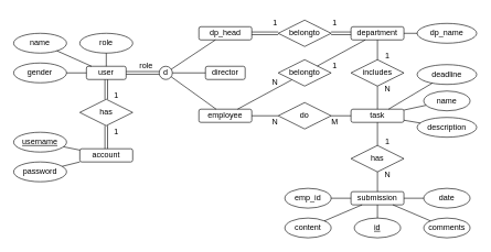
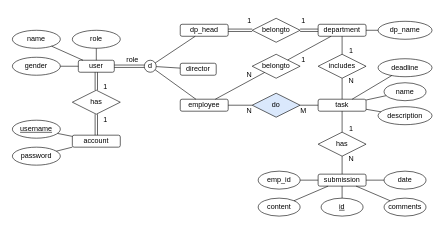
  <mxCell id="0" />
  <mxCell id="1" parent="0" />
  <mxCell id="2" value="user" style="rounded=1;whiteSpace=wrap;html=1;" parent="1" vertex="1"><mxGeometry x="130" y="100" width="60" height="20" as="geometry" /></mxCell>
- <mxCell id="3" value="director" style="rounded=1;whiteSpace=wrap;html=1;" parent="1" vertex="1"><mxGeometry x="310" y="100" width="60" height="20" as="geometry" /></mxCell>
+ <mxCell id="3" value="director" style="rounded=1;whiteSpace=wrap;html=1;" parent="1" vertex="1"><mxGeometry x="300" y="105" width="60" height="20" as="geometry" /></mxCell>
  <mxCell id="4" value="dp_head" style="rounded=1;whiteSpace=wrap;html=1;" parent="1" vertex="1"><mxGeometry x="300" y="40" width="80" height="20" as="geometry" /></mxCell>
  <mxCell id="5" value="employee" style="rounded=1;whiteSpace=wrap;html=1;" parent="1" vertex="1"><mxGeometry x="300" y="165" width="80" height="20" as="geometry" /></mxCell>
  <mxCell id="6" value="d" style="ellipse;whiteSpace=wrap;html=1;" parent="1" vertex="1"><mxGeometry x="240" y="100" width="20" height="20" as="geometry" /></mxCell>
  <mxCell id="7" value="" style="endArrow=none;html=1;rounded=0;" parent="1" source="6" target="3" edge="1"><mxGeometry width="50" height="50" relative="1" as="geometry"><mxPoint x="300" y="210" as="sourcePoint" /><mxPoint x="350" y="160" as="targetPoint" /></mxGeometry></mxCell>
  <mxCell id="8" value="" style="endArrow=none;html=1;rounded=0;" parent="1" source="6" target="4" edge="1"><mxGeometry width="50" height="50" relative="1" as="geometry"><mxPoint x="269" y="116" as="sourcePoint" /><mxPoint x="360" y="70" as="targetPoint" /></mxGeometry></mxCell>
  <mxCell id="9" value="" style="endArrow=none;html=1;rounded=0;" parent="1" source="6" target="5" edge="1"><mxGeometry width="50" height="50" relative="1" as="geometry"><mxPoint x="269" y="49" as="sourcePoint" /><mxPoint x="364" y="85" as="targetPoint" /></mxGeometry></mxCell>
  <mxCell id="10" value="" style="endArrow=none;html=1;rounded=0;shape=link;" parent="1" source="6" target="2" edge="1"><mxGeometry width="50" height="50" relative="1" as="geometry"><mxPoint x="268" y="39" as="sourcePoint" /><mxPoint x="335" y="-5" as="targetPoint" /></mxGeometry></mxCell>
  <mxCell id="11" value="has" style="rhombus;whiteSpace=wrap;html=1;" parent="1" vertex="1"><mxGeometry x="120" y="150" width="80" height="40" as="geometry" /></mxCell>
  <mxCell id="12" value="" style="endArrow=none;html=1;rounded=0;shape=link;" parent="1" source="11" target="2" edge="1"><mxGeometry width="50" height="50" relative="1" as="geometry"><mxPoint x="250" y="120" as="sourcePoint" /><mxPoint x="200" y="120" as="targetPoint" /></mxGeometry></mxCell>
  <mxCell id="13" value="account" style="rounded=1;whiteSpace=wrap;html=1;" parent="1" vertex="1"><mxGeometry x="120" y="225" width="80" height="20" as="geometry" /></mxCell>
  <mxCell id="14" value="" style="endArrow=none;html=1;rounded=0;shape=link;" parent="1" source="13" target="11" edge="1"><mxGeometry width="50" height="50" relative="1" as="geometry"><mxPoint x="210" y="180" as="sourcePoint" /><mxPoint x="250" y="180" as="targetPoint" /></mxGeometry></mxCell>
  <mxCell id="15" value="task" style="rounded=1;whiteSpace=wrap;html=1;" parent="1" vertex="1"><mxGeometry x="530" y="165" width="80" height="20" as="geometry" /></mxCell>
  <mxCell id="16" value="" style="endArrow=none;html=1;rounded=0;" parent="1" source="21" target="15" edge="1"><mxGeometry width="50" height="50" relative="1" as="geometry"><mxPoint x="580" y="110" as="sourcePoint" /><mxPoint x="560" y="90" as="targetPoint" /></mxGeometry></mxCell>
  <mxCell id="17" value="belongto" style="rhombus;whiteSpace=wrap;html=1;" parent="1" vertex="1"><mxGeometry x="420" y="30" width="80" height="40" as="geometry" /></mxCell>
  <mxCell id="18" value="" style="endArrow=none;html=1;rounded=0;shape=link;" parent="1" source="17" edge="1"><mxGeometry width="50" height="50" relative="1" as="geometry"><mxPoint x="420" y="115" as="sourcePoint" /><mxPoint x="380" y="50" as="targetPoint" /><Array as="points" /></mxGeometry></mxCell>
  <mxCell id="19" value="department" style="rounded=1;whiteSpace=wrap;html=1;" parent="1" vertex="1"><mxGeometry x="530" y="40" width="80" height="20" as="geometry" /></mxCell>
  <mxCell id="20" value="" style="endArrow=none;html=1;rounded=0;shape=link;" parent="1" source="19" target="17" edge="1"><mxGeometry width="50" height="50" relative="1" as="geometry"><mxPoint x="350" y="10" as="sourcePoint" /><mxPoint x="350" y="50" as="targetPoint" /></mxGeometry></mxCell>
  <mxCell id="21" value="includes" style="rhombus;whiteSpace=wrap;html=1;" parent="1" vertex="1"><mxGeometry x="530" y="90" width="80" height="40" as="geometry" /></mxCell>
  <mxCell id="22" value="" style="endArrow=none;html=1;rounded=0;" parent="1" source="19" target="21" edge="1"><mxGeometry width="50" height="50" relative="1" as="geometry"><mxPoint x="580" y="140" as="sourcePoint" /><mxPoint x="580" y="180" as="targetPoint" /></mxGeometry></mxCell>
  <mxCell id="23" value="1" style="text;html=1;align=center;verticalAlign=middle;resizable=0;points=[];autosize=1;strokeColor=none;fillColor=none;" parent="1" vertex="1"><mxGeometry x="160" y="185" width="30" height="30" as="geometry" /></mxCell>
  <mxCell id="24" value="1" style="text;html=1;align=center;verticalAlign=middle;resizable=0;points=[];autosize=1;strokeColor=none;fillColor=none;" parent="1" vertex="1"><mxGeometry x="160" y="130" width="30" height="30" as="geometry" /></mxCell>
  <mxCell id="25" value="1" style="text;html=1;align=center;verticalAlign=middle;resizable=0;points=[];autosize=1;strokeColor=none;fillColor=none;" parent="1" vertex="1"><mxGeometry x="400" y="20" width="30" height="30" as="geometry" /></mxCell>
  <mxCell id="26" value="1" style="text;html=1;align=center;verticalAlign=middle;resizable=0;points=[];autosize=1;strokeColor=none;fillColor=none;" parent="1" vertex="1"><mxGeometry x="490" y="20" width="30" height="30" as="geometry" /></mxCell>
  <mxCell id="27" value="1" style="text;html=1;align=center;verticalAlign=middle;resizable=0;points=[];autosize=1;strokeColor=none;fillColor=none;" parent="1" vertex="1"><mxGeometry x="570" y="70" width="30" height="30" as="geometry" /></mxCell>
  <mxCell id="28" value="N" style="text;html=1;align=center;verticalAlign=middle;resizable=0;points=[];autosize=1;strokeColor=none;fillColor=none;" parent="1" vertex="1"><mxGeometry x="570" y="120" width="30" height="30" as="geometry" /></mxCell>
  <mxCell id="29" value="&lt;u&gt;username&lt;/u&gt;" style="ellipse;whiteSpace=wrap;html=1;" parent="1" vertex="1"><mxGeometry x="20" y="200" width="80" height="30" as="geometry" /></mxCell>
  <mxCell id="30" value="password" style="ellipse;whiteSpace=wrap;html=1;" parent="1" vertex="1"><mxGeometry x="20" y="245" width="80" height="30" as="geometry" /></mxCell>
  <mxCell id="31" value="" style="endArrow=none;html=1;rounded=0;" parent="1" source="13" target="29" edge="1"><mxGeometry width="50" height="50" relative="1" as="geometry"><mxPoint x="400" y="185" as="sourcePoint" /><mxPoint x="450" y="135" as="targetPoint" /></mxGeometry></mxCell>
  <mxCell id="32" value="" style="endArrow=none;html=1;rounded=0;" parent="1" source="13" target="30" edge="1"><mxGeometry width="50" height="50" relative="1" as="geometry"><mxPoint x="157" y="235" as="sourcePoint" /><mxPoint x="108" y="198" as="targetPoint" /></mxGeometry></mxCell>
  <mxCell id="33" value="name" style="ellipse;whiteSpace=wrap;html=1;" parent="1" vertex="1"><mxGeometry x="640" y="137.5" width="70" height="30" as="geometry" /></mxCell>
  <mxCell id="34" value="description" style="ellipse;whiteSpace=wrap;html=1;" parent="1" vertex="1"><mxGeometry x="630" y="177.5" width="90" height="30" as="geometry" /></mxCell>
  <mxCell id="35" value="deadline" style="ellipse;whiteSpace=wrap;html=1;" parent="1" vertex="1"><mxGeometry x="630" y="97.5" width="90" height="30" as="geometry" /></mxCell>
  <mxCell id="36" value="has" style="rhombus;whiteSpace=wrap;html=1;" parent="1" vertex="1"><mxGeometry x="530" y="220" width="80" height="40" as="geometry" /></mxCell>
  <mxCell id="37" value="submission" style="rounded=1;whiteSpace=wrap;html=1;" parent="1" vertex="1"><mxGeometry x="530" y="290" width="80" height="20" as="geometry" /></mxCell>
  <mxCell id="38" value="" style="endArrow=none;html=1;rounded=0;" parent="1" source="15" target="36" edge="1"><mxGeometry width="50" height="50" relative="1" as="geometry"><mxPoint x="580" y="130" as="sourcePoint" /><mxPoint x="580" y="160" as="targetPoint" /></mxGeometry></mxCell>
  <mxCell id="39" value="" style="endArrow=none;html=1;rounded=0;" parent="1" source="36" target="37" edge="1"><mxGeometry width="50" height="50" relative="1" as="geometry"><mxPoint x="580" y="200" as="sourcePoint" /><mxPoint x="580" y="230" as="targetPoint" /></mxGeometry></mxCell>
  <mxCell id="40" value="1" style="text;html=1;align=center;verticalAlign=middle;resizable=0;points=[];autosize=1;strokeColor=none;fillColor=none;" parent="1" vertex="1"><mxGeometry x="570" y="200" width="30" height="30" as="geometry" /></mxCell>
  <mxCell id="41" value="N" style="text;html=1;align=center;verticalAlign=middle;resizable=0;points=[];autosize=1;strokeColor=none;fillColor=none;" parent="1" vertex="1"><mxGeometry x="570" y="250" width="30" height="30" as="geometry" /></mxCell>
  <mxCell id="42" value="" style="endArrow=none;html=1;rounded=0;" parent="1" source="15" target="33" edge="1"><mxGeometry width="50" height="50" relative="1" as="geometry"><mxPoint x="580" y="180" as="sourcePoint" /><mxPoint x="580" y="250" as="targetPoint" /></mxGeometry></mxCell>
  <mxCell id="43" value="" style="endArrow=none;html=1;rounded=0;" parent="1" source="15" target="35" edge="1"><mxGeometry width="50" height="50" relative="1" as="geometry"><mxPoint x="620" y="161" as="sourcePoint" /><mxPoint x="664" y="152" as="targetPoint" /></mxGeometry></mxCell>
  <mxCell id="44" value="" style="endArrow=none;html=1;rounded=0;" parent="1" source="15" target="34" edge="1"><mxGeometry width="50" height="50" relative="1" as="geometry"><mxPoint x="620" y="175" as="sourcePoint" /><mxPoint x="653" y="180" as="targetPoint" /></mxGeometry></mxCell>
  <mxCell id="45" value="date" style="ellipse;whiteSpace=wrap;html=1;" parent="1" vertex="1"><mxGeometry x="640" y="285" width="70" height="30" as="geometry" /></mxCell>
  <mxCell id="46" value="" style="endArrow=none;html=1;rounded=0;" parent="1" source="37" target="45" edge="1"><mxGeometry width="50" height="50" relative="1" as="geometry"><mxPoint x="620" y="300" as="sourcePoint" /><mxPoint x="654" y="292" as="targetPoint" /></mxGeometry></mxCell>
  <mxCell id="47" value="comments" style="ellipse;whiteSpace=wrap;html=1;" parent="1" vertex="1"><mxGeometry x="640" y="330" width="70" height="30" as="geometry" /></mxCell>
  <mxCell id="48" value="" style="endArrow=none;html=1;rounded=0;" parent="1" source="37" target="47" edge="1"><mxGeometry width="50" height="50" relative="1" as="geometry"><mxPoint x="542" y="175" as="sourcePoint" /><mxPoint x="515" y="168" as="targetPoint" /></mxGeometry></mxCell>
  <mxCell id="49" value="dp_name" style="ellipse;whiteSpace=wrap;html=1;" parent="1" vertex="1"><mxGeometry x="630" y="35" width="90" height="30" as="geometry" /></mxCell>
  <mxCell id="50" value="" style="endArrow=none;html=1;rounded=0;" parent="1" source="19" target="49" edge="1"><mxGeometry width="50" height="50" relative="1" as="geometry"><mxPoint x="620" y="205" as="sourcePoint" /><mxPoint x="648" y="211" as="targetPoint" /></mxGeometry></mxCell>
  <mxCell id="51" value="belongto" style="rhombus;whiteSpace=wrap;html=1;" parent="1" vertex="1"><mxGeometry x="420" y="90" width="80" height="40" as="geometry" /></mxCell>
  <mxCell id="52" value="" style="endArrow=none;html=1;rounded=0;" parent="1" source="51" target="5" edge="1"><mxGeometry width="50" height="50" relative="1" as="geometry"><mxPoint x="430" y="60" as="sourcePoint" /><mxPoint x="390" y="60" as="targetPoint" /><Array as="points" /></mxGeometry></mxCell>
  <mxCell id="53" value="" style="endArrow=none;html=1;rounded=0;" parent="1" source="19" target="51" edge="1"><mxGeometry width="50" height="50" relative="1" as="geometry"><mxPoint x="430" y="60" as="sourcePoint" /><mxPoint x="390" y="60" as="targetPoint" /><Array as="points" /></mxGeometry></mxCell>
  <mxCell id="54" value="1" style="text;html=1;align=center;verticalAlign=middle;resizable=0;points=[];autosize=1;strokeColor=none;fillColor=none;" parent="1" vertex="1"><mxGeometry x="490" y="85" width="30" height="30" as="geometry" /></mxCell>
  <mxCell id="55" value="N" style="text;html=1;align=center;verticalAlign=middle;resizable=0;points=[];autosize=1;strokeColor=none;fillColor=none;" parent="1" vertex="1"><mxGeometry x="400" y="110" width="30" height="30" as="geometry" /></mxCell>
  <mxCell id="56" value="name" style="ellipse;whiteSpace=wrap;html=1;" vertex="1" parent="1"><mxGeometry x="20" y="50" width="80" height="30" as="geometry" /></mxCell>
  <mxCell id="57" value="gender" style="ellipse;whiteSpace=wrap;html=1;" vertex="1" parent="1"><mxGeometry x="20" y="95" width="80" height="30" as="geometry" /></mxCell>
  <mxCell id="58" value="" style="endArrow=none;html=1;rounded=0;" edge="1" parent="1" source="57" target="2"><mxGeometry width="50" height="50" relative="1" as="geometry"><mxPoint x="170" y="255" as="sourcePoint" /><mxPoint x="170" y="290" as="targetPoint" /></mxGeometry></mxCell>
  <mxCell id="59" value="" style="endArrow=none;html=1;rounded=0;" edge="1" parent="1" source="56" target="2"><mxGeometry width="50" height="50" relative="1" as="geometry"><mxPoint x="109" y="114" as="sourcePoint" /><mxPoint x="140" y="117" as="targetPoint" /></mxGeometry></mxCell>
  <mxCell id="60" value="role" style="ellipse;whiteSpace=wrap;html=1;" vertex="1" parent="1"><mxGeometry x="120" y="50" width="80" height="30" as="geometry" /></mxCell>
  <mxCell id="61" value="" style="endArrow=none;html=1;rounded=0;" edge="1" parent="1" source="60" target="2"><mxGeometry width="50" height="50" relative="1" as="geometry"><mxPoint x="91" y="73" as="sourcePoint" /><mxPoint x="153" y="110" as="targetPoint" /></mxGeometry></mxCell>
  <mxCell id="62" value="role" style="text;html=1;align=center;verticalAlign=middle;resizable=0;points=[];autosize=1;strokeColor=none;fillColor=none;" vertex="1" parent="1"><mxGeometry x="200" y="85" width="40" height="30" as="geometry" /></mxCell>
  <mxCell id="63" value="" style="endArrow=none;html=1;rounded=0;" edge="1" parent="1" source="64" target="5"><mxGeometry width="50" height="50" relative="1" as="geometry"><mxPoint x="451" y="130" as="sourcePoint" /><mxPoint x="368" y="175" as="targetPoint" /><Array as="points" /></mxGeometry></mxCell>
- <mxCell id="64" value="do" style="rhombus;whiteSpace=wrap;html=1;" vertex="1" parent="1"><mxGeometry x="420" y="155" width="80" height="40" as="geometry" /></mxCell>
+ <mxCell id="64" value="do" style="rhombus;whiteSpace=wrap;html=1;fillColor=#dae8fc;" vertex="1" parent="1"><mxGeometry x="420" y="155" width="80" height="40" as="geometry" /></mxCell>
  <mxCell id="65" value="" style="endArrow=none;html=1;rounded=0;" edge="1" parent="1" source="64" target="15"><mxGeometry width="50" height="50" relative="1" as="geometry"><mxPoint x="430" y="185" as="sourcePoint" /><mxPoint x="390" y="185" as="targetPoint" /><Array as="points" /></mxGeometry></mxCell>
  <mxCell id="66" value="N" style="text;html=1;align=center;verticalAlign=middle;resizable=0;points=[];autosize=1;strokeColor=none;fillColor=none;" vertex="1" parent="1"><mxGeometry x="400" y="170" width="30" height="30" as="geometry" /></mxCell>
  <mxCell id="67" value="M" style="text;html=1;align=center;verticalAlign=middle;resizable=0;points=[];autosize=1;strokeColor=none;fillColor=none;" vertex="1" parent="1"><mxGeometry x="490" y="170" width="30" height="30" as="geometry" /></mxCell>
  <mxCell id="68" value="emp_id" style="ellipse;whiteSpace=wrap;html=1;" vertex="1" parent="1"><mxGeometry x="430" y="285" width="70" height="30" as="geometry" /></mxCell>
  <mxCell id="69" value="" style="endArrow=none;html=1;rounded=0;" edge="1" parent="1" source="37" target="68"><mxGeometry width="50" height="50" relative="1" as="geometry"><mxPoint x="603" y="320" as="sourcePoint" /><mxPoint x="660" y="344" as="targetPoint" /></mxGeometry></mxCell>
  <mxCell id="70" value="content" style="ellipse;whiteSpace=wrap;html=1;" vertex="1" parent="1"><mxGeometry x="430" y="330" width="70" height="30" as="geometry" /></mxCell>
  <mxCell id="71" value="" style="endArrow=none;html=1;rounded=0;" edge="1" parent="1" source="37" target="70"><mxGeometry width="50" height="50" relative="1" as="geometry"><mxPoint x="557" y="320" as="sourcePoint" /><mxPoint x="500" y="344" as="targetPoint" /></mxGeometry></mxCell>
  <mxCell id="72" value="&lt;u&gt;id&lt;/u&gt;" style="ellipse;whiteSpace=wrap;html=1;" vertex="1" parent="1"><mxGeometry x="535" y="330" width="70" height="30" as="geometry" /></mxCell>
  <mxCell id="73" value="" style="endArrow=none;html=1;rounded=0;" edge="1" parent="1" source="37" target="72"><mxGeometry width="50" height="50" relative="1" as="geometry"><mxPoint x="540" y="310" as="sourcePoint" /><mxPoint x="510" y="310" as="targetPoint" /></mxGeometry></mxCell>
